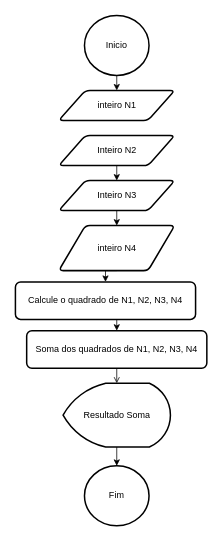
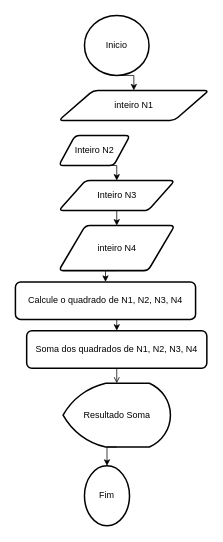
  <mxCell id="0" />
  <mxCell id="1" parent="0" />
  <mxCell id="2" style="edgeStyle=orthogonalEdgeStyle;rounded=0;orthogonalLoop=1;jettySize=auto;html=1;exitX=0.5;exitY=1;exitDx=0;exitDy=0;exitPerimeter=0;entryX=0.5;entryY=0;entryDx=0;entryDy=0;" edge="1" parent="1" source="3" target="5"><mxGeometry relative="1" as="geometry" /></mxCell>
  <mxCell id="3" value="Inicio" style="strokeWidth=2;html=1;shape=mxgraph.flowchart.start_2;whiteSpace=wrap;" vertex="1" parent="1"><mxGeometry x="112" y="20" width="86" height="80" as="geometry" /></mxCell>
- <mxCell id="4" value="Fim" style="strokeWidth=2;html=1;shape=mxgraph.flowchart.start_2;whiteSpace=wrap;" vertex="1" parent="1"><mxGeometry x="112" y="620" width="86" height="80" as="geometry" /></mxCell>
- <mxCell id="5" value="inteiro N1" style="shape=parallelogram;html=1;strokeWidth=2;perimeter=parallelogramPerimeter;whiteSpace=wrap;rounded=1;arcSize=12;size=0.23;" vertex="1" parent="1"><mxGeometry x="77.75" y="120" width="154.5" height="40" as="geometry" /></mxCell>
+ <mxCell id="4" value="Fim" style="strokeWidth=2;html=1;shape=mxgraph.flowchart.start_2;whiteSpace=wrap;" vertex="1" parent="1"><mxGeometry x="112" y="620" width="60" height="80" as="geometry" /></mxCell>
+ <mxCell id="5" value="inteiro N1" style="shape=parallelogram;html=1;strokeWidth=2;perimeter=parallelogramPerimeter;whiteSpace=wrap;rounded=1;arcSize=12;size=0.23;" vertex="1" parent="1"><mxGeometry x="77.75" y="120" width="200" height="40" as="geometry" /></mxCell>
  <mxCell id="6" style="edgeStyle=orthogonalEdgeStyle;rounded=0;orthogonalLoop=1;jettySize=auto;html=1;exitX=0.5;exitY=1;exitDx=0;exitDy=0;entryX=0.5;entryY=0;entryDx=0;entryDy=0;" edge="1" parent="1" source="7" target="9"><mxGeometry relative="1" as="geometry" /></mxCell>
- <mxCell id="7" value="Inteiro N2" style="shape=parallelogram;html=1;strokeWidth=2;perimeter=parallelogramPerimeter;whiteSpace=wrap;rounded=1;arcSize=12;size=0.23;" vertex="1" parent="1"><mxGeometry x="77.75" y="180" width="154.5" height="40" as="geometry" /></mxCell>
+ <mxCell id="7" value="Inteiro N2" style="shape=parallelogram;html=1;strokeWidth=2;perimeter=parallelogramPerimeter;whiteSpace=wrap;rounded=1;arcSize=12;size=0.23;" vertex="1" parent="1"><mxGeometry x="77.75" y="180" width="95" height="40" as="geometry" /></mxCell>
  <mxCell id="8" style="edgeStyle=orthogonalEdgeStyle;rounded=0;orthogonalLoop=1;jettySize=auto;html=1;exitX=0.5;exitY=1;exitDx=0;exitDy=0;entryX=0.5;entryY=0;entryDx=0;entryDy=0;" edge="1" parent="1" source="9" target="11"><mxGeometry relative="1" as="geometry" /></mxCell>
  <mxCell id="9" value="Inteiro N3" style="shape=parallelogram;html=1;strokeWidth=2;perimeter=parallelogramPerimeter;whiteSpace=wrap;rounded=1;arcSize=12;size=0.23;" vertex="1" parent="1"><mxGeometry x="77.75" y="240" width="154.5" height="40" as="geometry" /></mxCell>
  <mxCell id="10" style="edgeStyle=orthogonalEdgeStyle;rounded=0;orthogonalLoop=1;jettySize=auto;html=1;exitX=0.5;exitY=1;exitDx=0;exitDy=0;entryX=0.5;entryY=0;entryDx=0;entryDy=0;" edge="1" parent="1" source="11" target="13"><mxGeometry relative="1" as="geometry" /></mxCell>
  <mxCell id="11" value="inteiro N4" style="shape=parallelogram;html=1;strokeWidth=2;perimeter=parallelogramPerimeter;whiteSpace=wrap;rounded=1;arcSize=12;size=0.23;" vertex="1" parent="1"><mxGeometry x="77.75" y="300" width="154.5" height="60" as="geometry" /></mxCell>
  <mxCell id="12" style="edgeStyle=orthogonalEdgeStyle;rounded=0;orthogonalLoop=1;jettySize=auto;html=1;exitX=0.5;exitY=1;exitDx=0;exitDy=0;entryX=0.5;entryY=0;entryDx=0;entryDy=0;" edge="1" parent="1" source="13" target="14"><mxGeometry relative="1" as="geometry" /></mxCell>
  <mxCell id="13" value="Calcule o quadrado de N1, N2, N3, N4" style="rounded=1;whiteSpace=wrap;html=1;absoluteArcSize=1;arcSize=14;strokeWidth=2;" vertex="1" parent="1"><mxGeometry x="20" y="375" width="240" height="50" as="geometry" /></mxCell>
  <mxCell id="14" value="Soma dos quadrados de N1, N2, N3, N4" style="rounded=1;whiteSpace=wrap;html=1;absoluteArcSize=1;arcSize=14;strokeWidth=2;" vertex="1" parent="1"><mxGeometry x="35" y="440" width="240" height="50" as="geometry" /></mxCell>
  <mxCell id="15" value="Resultado Soma" style="strokeWidth=2;html=1;shape=mxgraph.flowchart.display;whiteSpace=wrap;" vertex="1" parent="1"><mxGeometry x="83.5" y="510" width="143" height="85" as="geometry" /></mxCell>
  <mxCell id="16" style="edgeStyle=orthogonalEdgeStyle;rounded=0;orthogonalLoop=1;jettySize=auto;html=1;exitX=0.5;exitY=1;exitDx=0;exitDy=0;entryX=0.5;entryY=0;entryDx=0;entryDy=0;entryPerimeter=0;endArrow=open;" edge="1" parent="1" source="14" target="15"><mxGeometry relative="1" as="geometry" /></mxCell>
  <mxCell id="17" style="edgeStyle=orthogonalEdgeStyle;rounded=0;orthogonalLoop=1;jettySize=auto;html=1;exitX=0.5;exitY=1;exitDx=0;exitDy=0;exitPerimeter=0;entryX=0.5;entryY=0;entryDx=0;entryDy=0;entryPerimeter=0;" edge="1" parent="1" source="15" target="4"><mxGeometry relative="1" as="geometry" /></mxCell>
